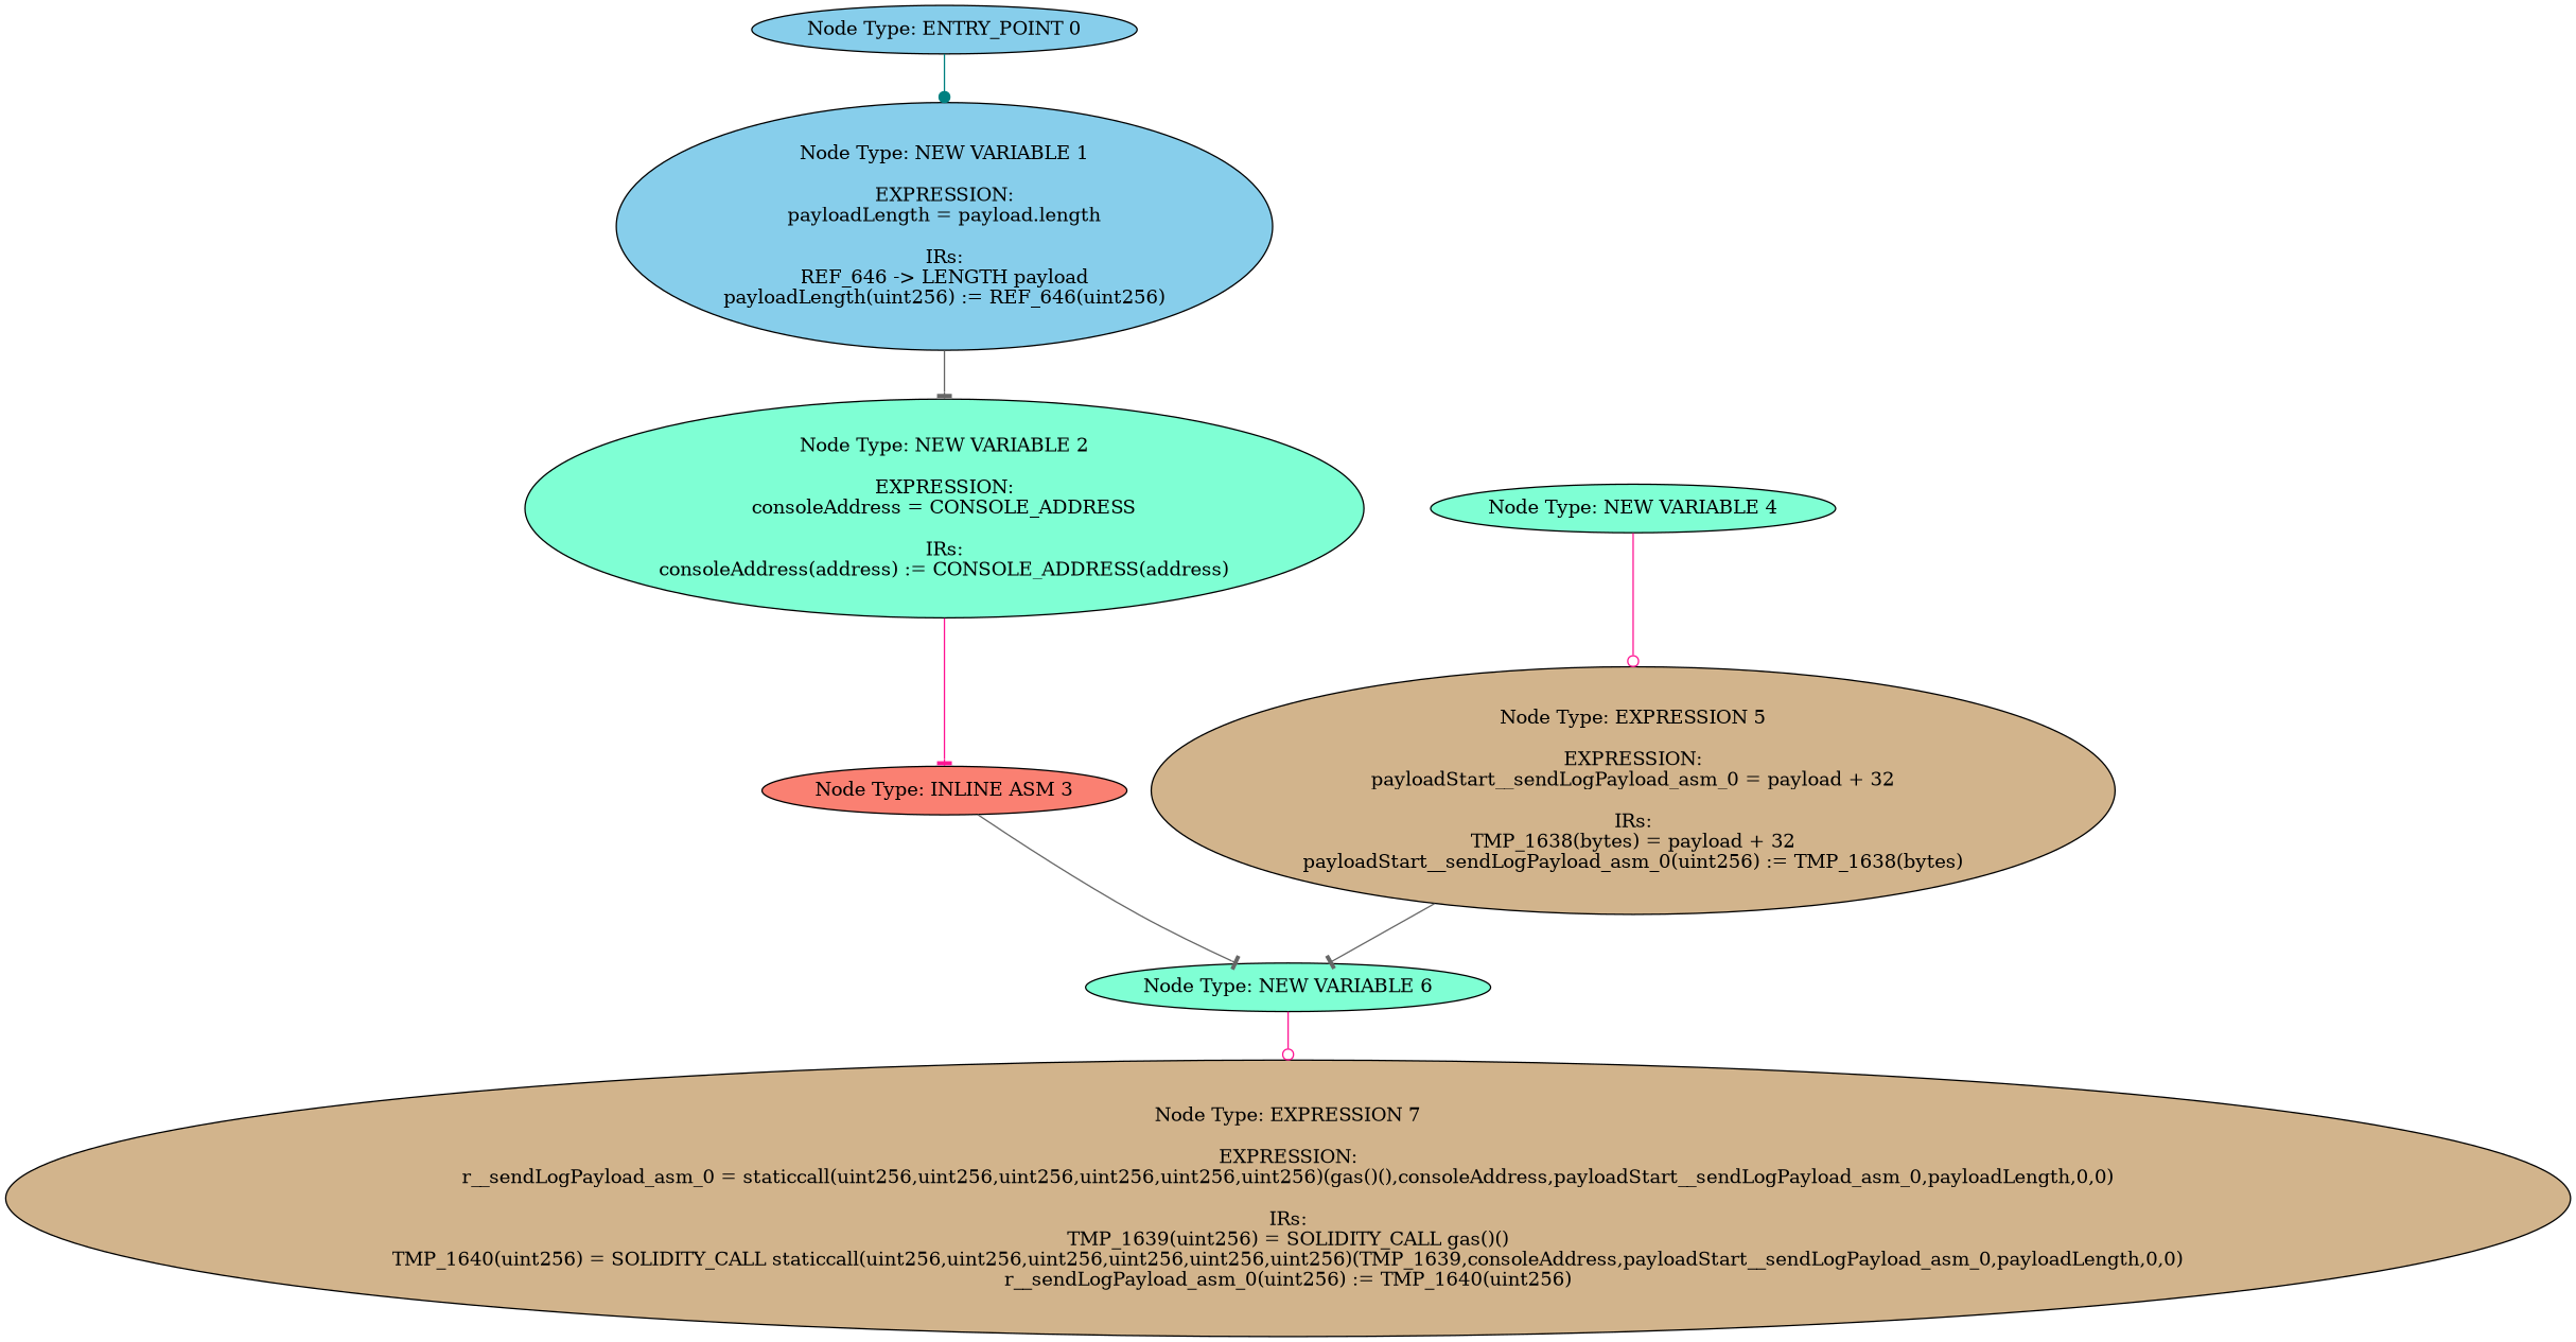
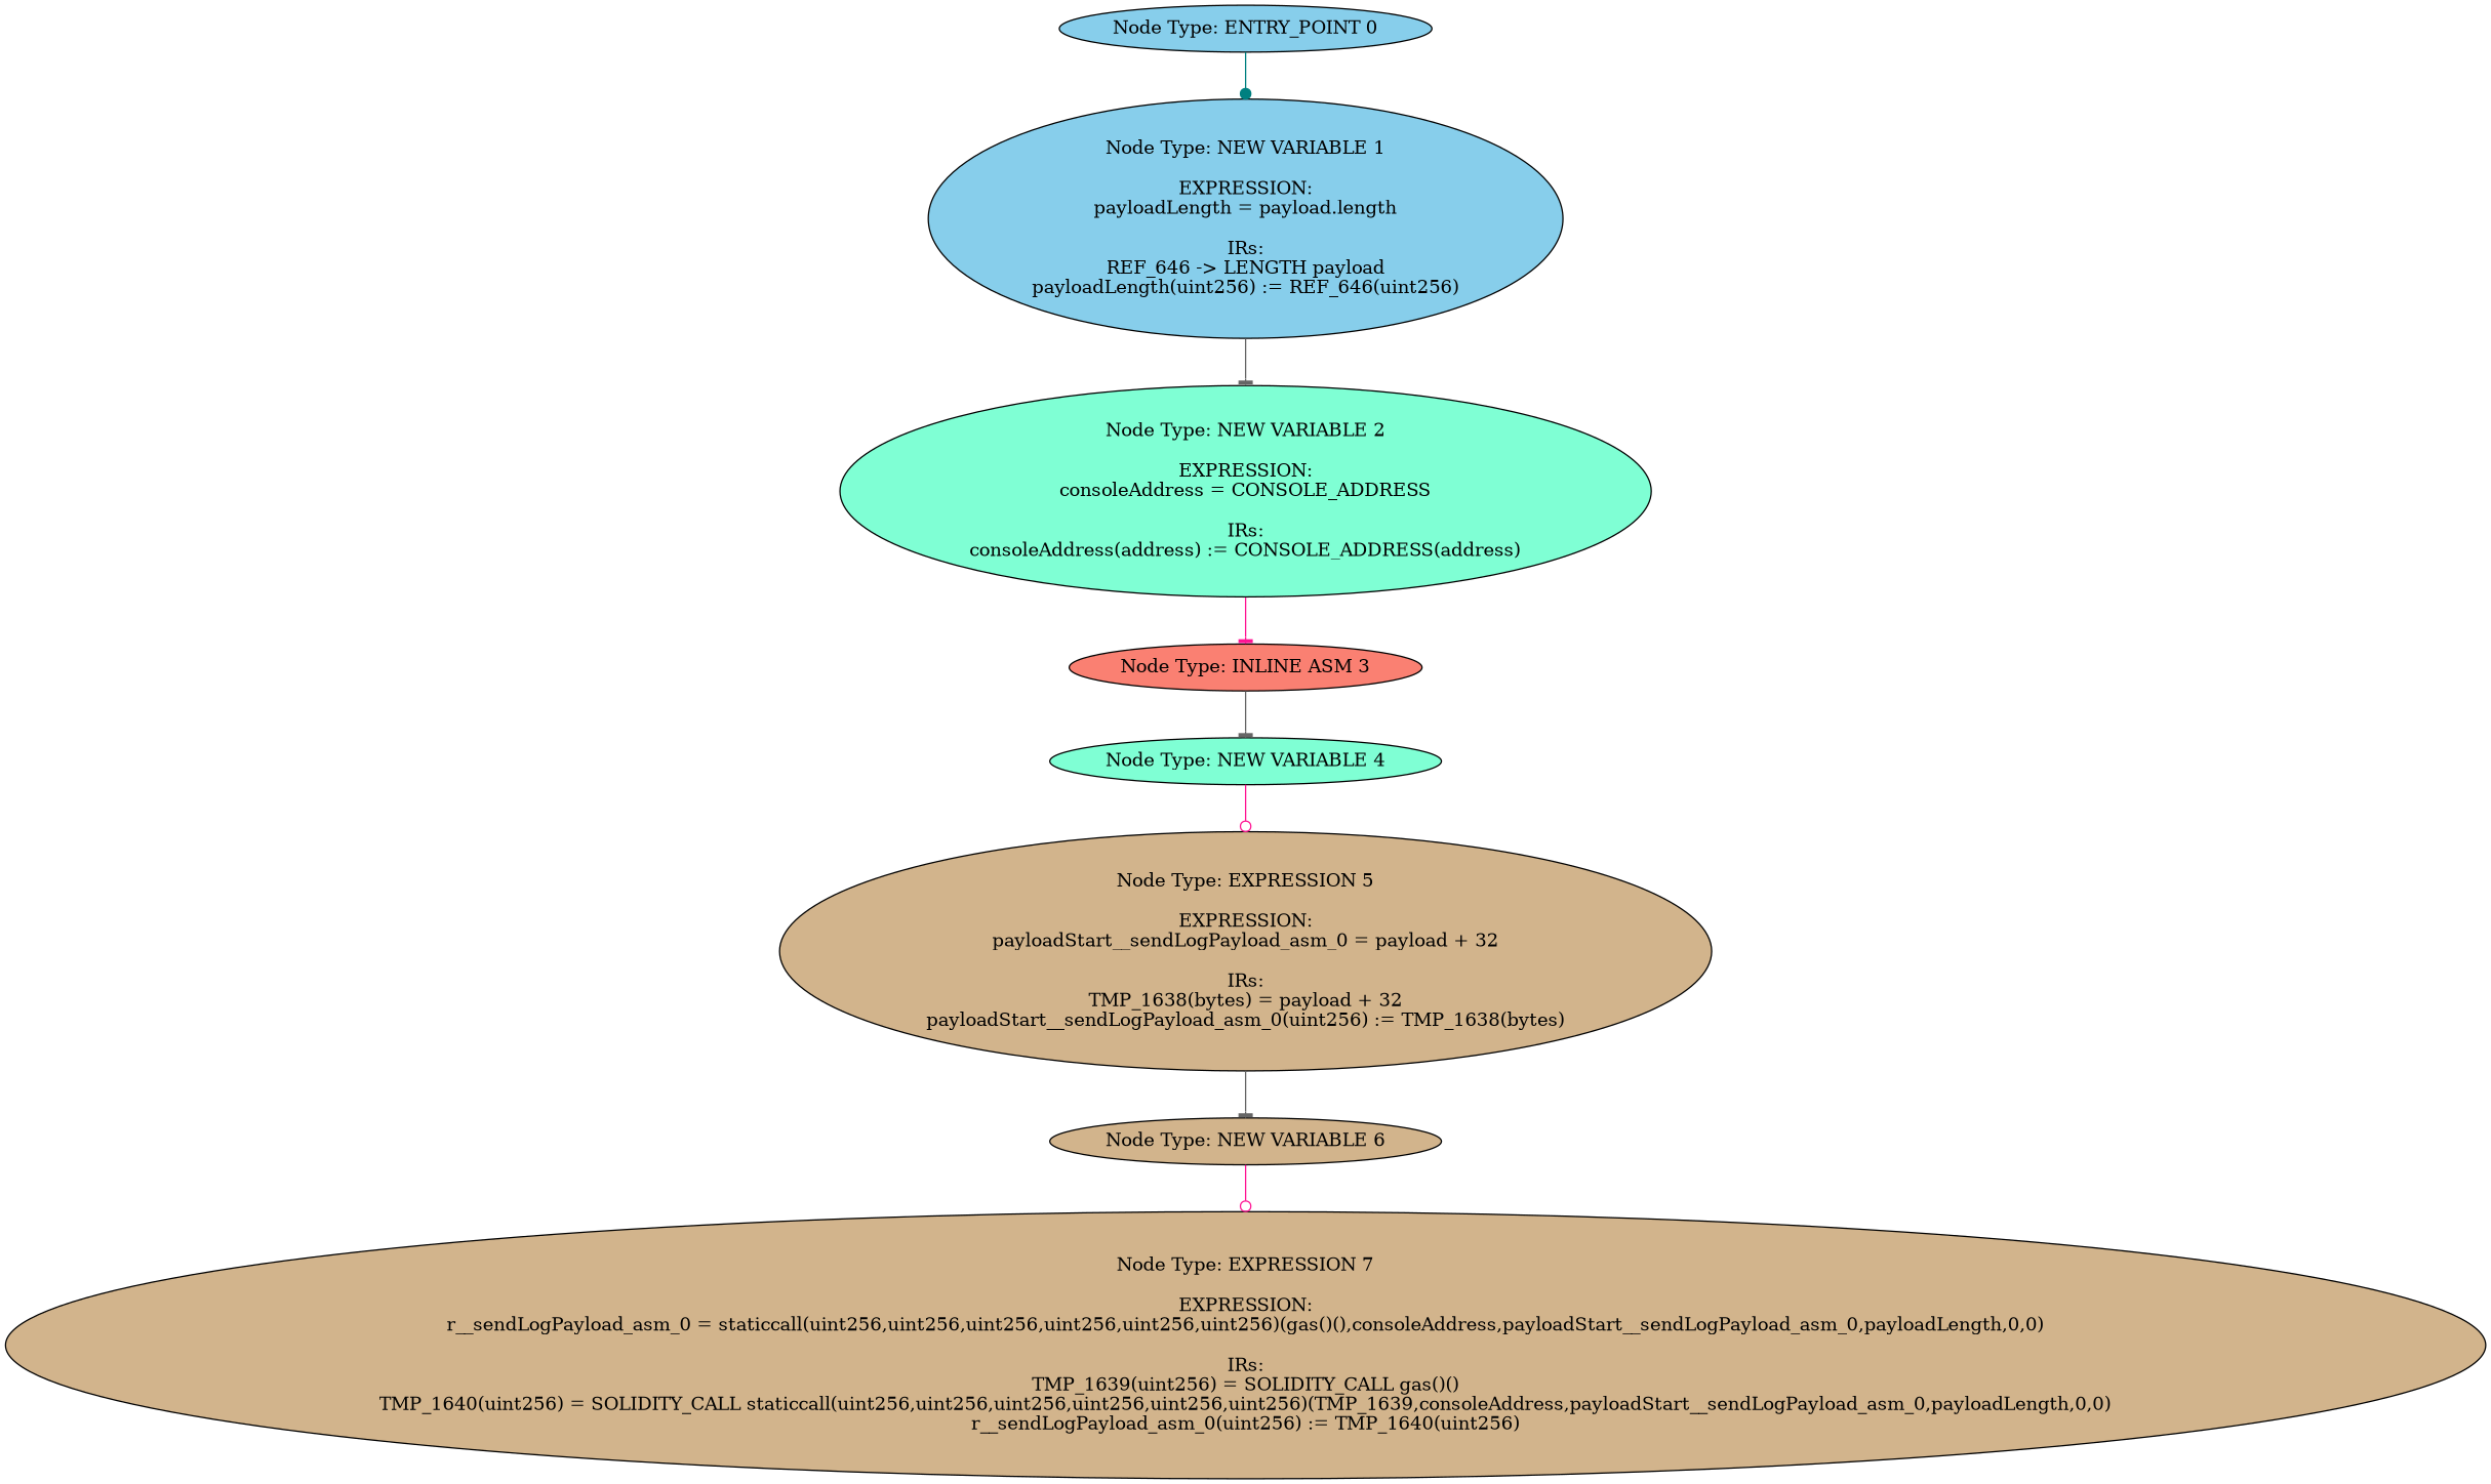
  digraph {
    node [fillcolor=aquamarine style=filled]
    edge [arrowhead=tee color=gray40]
    n1 [fillcolor=skyblue label="Node Type: ENTRY_POINT 0\n"]
    n2 [fillcolor=skyblue label="Node Type: NEW VARIABLE 1\n\nEXPRESSION:\npayloadLength = payload.length\n\nIRs:\nREF_646 -> LENGTH payload\npayloadLength(uint256) := REF_646(uint256)"]
    n3 [label="Node Type: NEW VARIABLE 2\n\nEXPRESSION:\nconsoleAddress = CONSOLE_ADDRESS\n\nIRs:\nconsoleAddress(address) := CONSOLE_ADDRESS(address)"]
    n4 [fillcolor=salmon label="Node Type: INLINE ASM 3\n"]
    n5 [label="Node Type: NEW VARIABLE 4\n"]
    n6 [fillcolor=tan label="Node Type: EXPRESSION 5\n\nEXPRESSION:\npayloadStart__sendLogPayload_asm_0 = payload + 32\n\nIRs:\nTMP_1638(bytes) = payload + 32\npayloadStart__sendLogPayload_asm_0(uint256) := TMP_1638(bytes)"]
-   n7 [label="Node Type: NEW VARIABLE 6\n"]
+   n7 [fillcolor=tan label="Node Type: NEW VARIABLE 6\n"]
    n8 [fillcolor=tan label="Node Type: EXPRESSION 7\n\nEXPRESSION:\nr__sendLogPayload_asm_0 = staticcall(uint256,uint256,uint256,uint256,uint256,uint256)(gas()(),consoleAddress,payloadStart__sendLogPayload_asm_0,payloadLength,0,0)\n\nIRs:\nTMP_1639(uint256) = SOLIDITY_CALL gas()()\nTMP_1640(uint256) = SOLIDITY_CALL staticcall(uint256,uint256,uint256,uint256,uint256,uint256)(TMP_1639,consoleAddress,payloadStart__sendLogPayload_asm_0,payloadLength,0,0)\nr__sendLogPayload_asm_0(uint256) := TMP_1640(uint256)"]
    n1 -> n2 [arrowhead=dot color=teal]
    n2 -> n3
    n3 -> n4 [color=deeppink]
-   n4 -> n7
+   n4 -> n5
    n5 -> n6 [arrowhead=odot color=deeppink]
    n6 -> n7
    n7 -> n8 [arrowhead=odot color=deeppink]
  }
